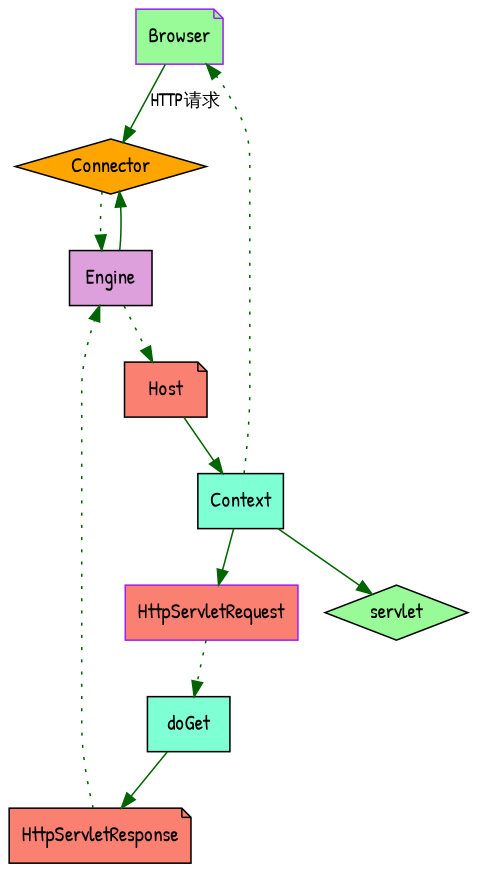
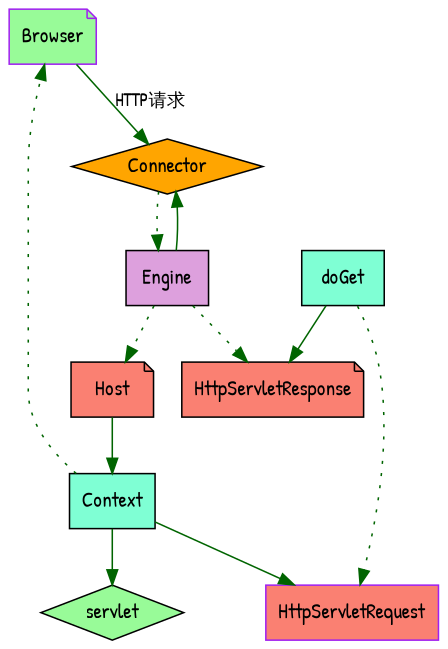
  digraph {
    fontname="Patrick Hand"
    node [color=black fillcolor=salmon fontname="Patrick Hand" shape=box style=filled]
    edge [color=darkgreen fontname="Patrick Hand" fontsize=12 style=solid]
    Browser [color=purple fillcolor=palegreen shape=note]
    Connector [fillcolor=orange shape=diamond]
    Engine [fillcolor=plum]
    Host [shape=note]
    Context [fillcolor=aquamarine]
    servlet [fillcolor=palegreen shape=diamond]
    HttpServletRequest [color=purple]
    doGet [fillcolor=aquamarine]
    HttpServletResponse [shape=note]
    Browser -> Connector [label="HTTP请求"]
    Connector -> Engine [style=dotted]
    Engine -> Connector
    Engine -> Host [style=dotted]
    Host -> Context
    Context -> Browser [style=dotted]
    Context -> servlet
    Context -> HttpServletRequest
-   HttpServletRequest -> doGet [style=dotted]
+   doGet -> HttpServletRequest [style=dotted]
    doGet -> HttpServletResponse
-   HttpServletResponse -> Engine [style=dotted]
+   Engine -> HttpServletResponse [style=dotted]
  }
